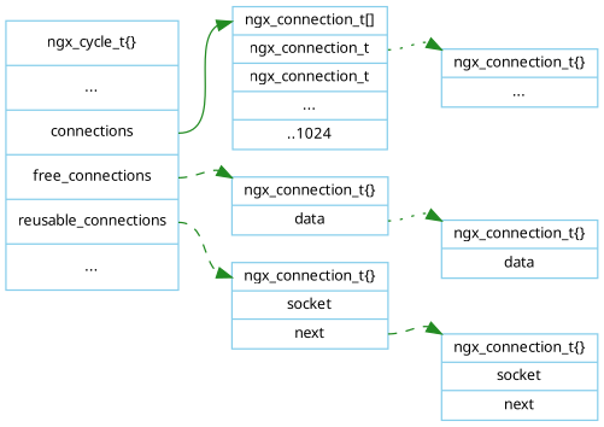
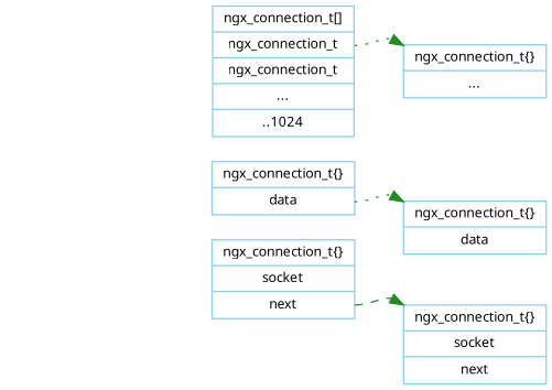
  digraph {
    rankdir=LR
    node [color=skyblue fontname=Verdana fontsize=10 shape=record]
    edge [color=forestgreen fontname=Verdana fontsize=10 headport="h:nw" style=dashed]
-   n1 [height=2.5 label="<h>ngx_cycle_t\{\}|...|<connections>connections|<free_connections>free_connections|<reusable_connections>reusable_connections|..."]
    n2 [label="<h>ngx_connection_t\[\]|<n1>ngx_connection_t|<n2>ngx_connection_t|...|..1024"]
    n3 [label="<h>ngx_connection_t\{\}|<data>data"]
    n4 [label="<h>ngx_connection_t\{\}|socket|<next>next"]
    n5 [label="<h>ngx_connection_t\{\}|..."]
    n6 [label="<h>ngx_connection_t\{\}|<data>data"]
    n7 [label="<h>ngx_connection_t\{\}|socket|<next>next"]
-   n1 -> n2 [headport=h tailport=connections style=solid]
-   n1 -> n3 [tailport=free_connections]
-   n1 -> n4 [headport=h tailport=reusable_connections]
    n2 -> n5 [tailport=n1 style=dotted]
    n3 -> n6 [tailport=data style=dotted]
    n4 -> n7 [tailport=next]
  }
